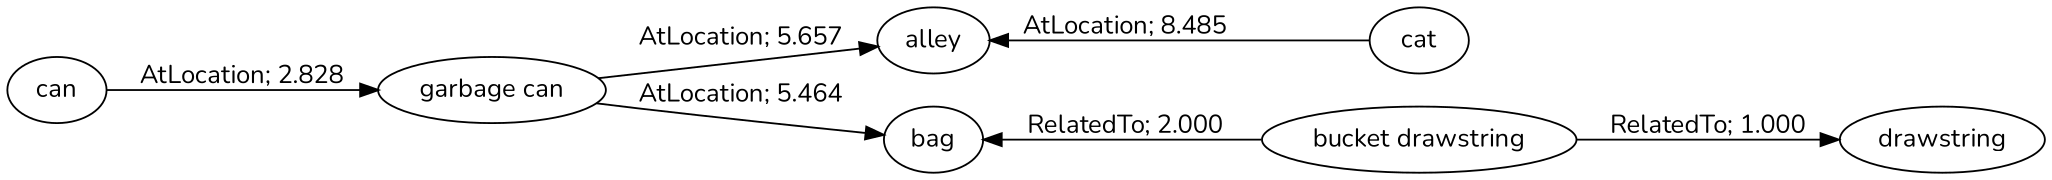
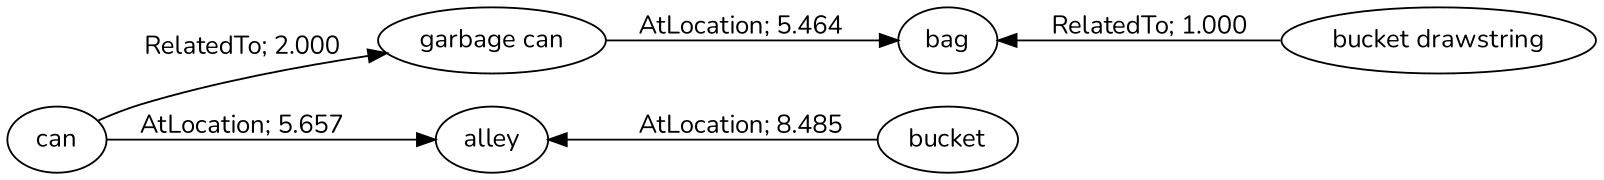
  digraph {
    fontname=Nunito
    rankdir=LR
    node [fontname=Nunito]
    edge [dir=forward fontname=Nunito]
    n1 [label=can]
    n2 [label="garbage can"]
    n3 [label=alley]
    n4 [label=bag]
-   n5 [label=cat]
+   n5 [label=bucket]
    n6 [label="bucket drawstring"]
-   n7 [label=drawstring]
-   n1 -> n2 [label="AtLocation; 2.828" weight=2.828]
-   n2 -> n3 [label="AtLocation; 5.657" weight=5.657]
+   n1 -> n2 [label="RelatedTo; 2.000" weight=2.828]
+   n1 -> n3 [label="AtLocation; 5.657" weight=5.657]
    n2 -> n4 [label="AtLocation; 5.464" weight=5.464]
    n3 -> n5 [dir=back label="AtLocation; 8.485" weight=8.485]
-   n4 -> n6 [dir=back label="RelatedTo; 2.000" weight=2.000]
-   n6 -> n7 [label="RelatedTo; 1.000" weight=1.000]
+   n4 -> n6 [dir=back label="RelatedTo; 1.000" weight=2.000]
  }
